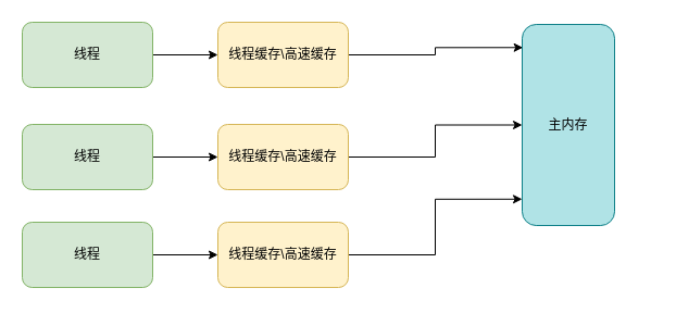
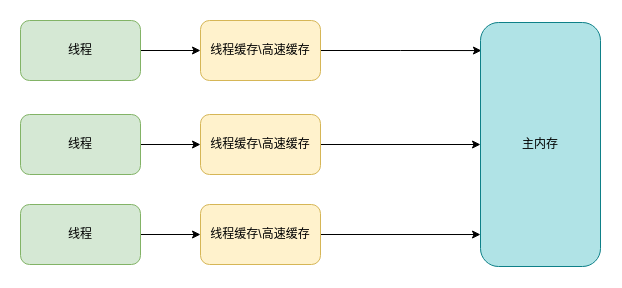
  <mxCell id="0" />
  <mxCell id="1" parent="0" />
  <mxCell id="2" style="edgeStyle=orthogonalEdgeStyle;rounded=0;orthogonalLoop=1;jettySize=auto;html=1;exitX=1;exitY=0.5;exitDx=0;exitDy=0;entryX=0;entryY=0.5;entryDx=0;entryDy=0;" parent="1" source="3" target="9" edge="1"><mxGeometry relative="1" as="geometry" /></mxCell>
  <mxCell id="3" value="线程" style="rounded=1;whiteSpace=wrap;html=1;fillColor=#d5e8d4;strokeColor=#82b366;" parent="1" vertex="1"><mxGeometry x="20" y="20" width="120" height="60" as="geometry" /></mxCell>
  <mxCell id="4" style="edgeStyle=orthogonalEdgeStyle;rounded=0;orthogonalLoop=1;jettySize=auto;html=1;exitX=1;exitY=0.5;exitDx=0;exitDy=0;entryX=0;entryY=0.5;entryDx=0;entryDy=0;" parent="1" source="5" target="11" edge="1"><mxGeometry relative="1" as="geometry" /></mxCell>
  <mxCell id="5" value="线程" style="rounded=1;whiteSpace=wrap;html=1;fillColor=#d5e8d4;strokeColor=#82b366;" parent="1" vertex="1"><mxGeometry x="20" y="114" width="120" height="60" as="geometry" /></mxCell>
  <mxCell id="6" style="edgeStyle=orthogonalEdgeStyle;rounded=0;orthogonalLoop=1;jettySize=auto;html=1;exitX=1;exitY=0.5;exitDx=0;exitDy=0;entryX=0;entryY=0.5;entryDx=0;entryDy=0;" parent="1" source="7" target="13" edge="1"><mxGeometry relative="1" as="geometry" /></mxCell>
  <mxCell id="7" value="线程" style="rounded=1;whiteSpace=wrap;html=1;fillColor=#d5e8d4;strokeColor=#82b366;" parent="1" vertex="1"><mxGeometry x="20" y="204" width="120" height="60" as="geometry" /></mxCell>
  <mxCell id="8" style="edgeStyle=orthogonalEdgeStyle;rounded=0;orthogonalLoop=1;jettySize=auto;html=1;exitX=1;exitY=0.5;exitDx=0;exitDy=0;entryX=0.008;entryY=0.115;entryDx=0;entryDy=0;entryPerimeter=0;" parent="1" source="9" target="14" edge="1"><mxGeometry relative="1" as="geometry" /></mxCell>
  <mxCell id="9" value="线程缓存\高速缓存" style="rounded=1;whiteSpace=wrap;html=1;fillColor=#fff2cc;strokeColor=#d6b656;" parent="1" vertex="1"><mxGeometry x="200" y="20" width="120" height="60" as="geometry" /></mxCell>
  <mxCell id="10" style="edgeStyle=orthogonalEdgeStyle;rounded=0;orthogonalLoop=1;jettySize=auto;html=1;exitX=1;exitY=0.5;exitDx=0;exitDy=0;entryX=0;entryY=0.5;entryDx=0;entryDy=0;" parent="1" source="11" target="14" edge="1"><mxGeometry relative="1" as="geometry" /></mxCell>
  <mxCell id="11" value="线程缓存\高速缓存" style="rounded=1;whiteSpace=wrap;html=1;fillColor=#fff2cc;strokeColor=#d6b656;" parent="1" vertex="1"><mxGeometry x="200" y="114" width="120" height="60" as="geometry" /></mxCell>
  <mxCell id="12" style="edgeStyle=orthogonalEdgeStyle;rounded=0;orthogonalLoop=1;jettySize=auto;html=1;exitX=1;exitY=0.5;exitDx=0;exitDy=0;entryX=0;entryY=0.869;entryDx=0;entryDy=0;entryPerimeter=0;" parent="1" source="13" target="14" edge="1"><mxGeometry relative="1" as="geometry" /></mxCell>
  <mxCell id="13" value="线程缓存\高速缓存" style="rounded=1;whiteSpace=wrap;html=1;fillColor=#fff2cc;strokeColor=#d6b656;" parent="1" vertex="1"><mxGeometry x="200" y="204" width="120" height="60" as="geometry" /></mxCell>
- <mxCell id="14" value="主内存" style="rounded=1;whiteSpace=wrap;html=1;fillColor=#b0e3e6;strokeColor=#0e8088;" parent="1" vertex="1"><mxGeometry x="480" y="22" width="85" height="185" as="geometry" /></mxCell>
+ <mxCell id="14" value="主内存" style="rounded=1;whiteSpace=wrap;html=1;fillColor=#b0e3e6;strokeColor=#0e8088;" parent="1" vertex="1"><mxGeometry x="480" y="22" width="120" height="244" as="geometry" /></mxCell>
